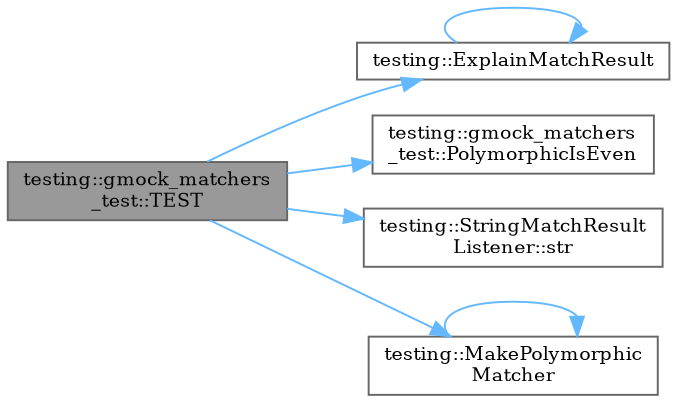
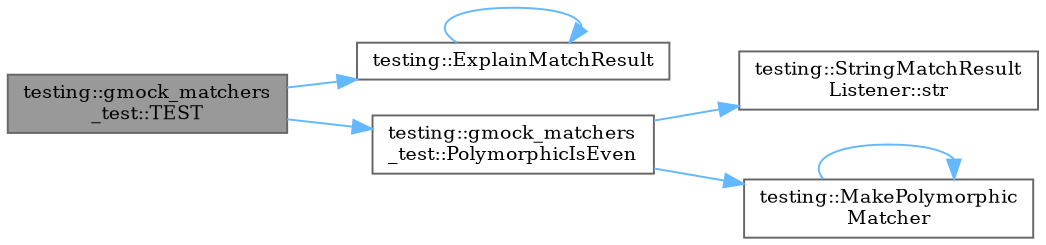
  digraph {
    fontname="DejaVu Serif"
    rankdir=LR
    node [color=grey40 fillcolor=white fontname="DejaVu Serif" fontsize=10 shape=box style=filled]
    edge [color=steelblue1 fontname="DejaVu Serif" fontsize=10 labelfontname=Helvetica labelfontsize=10 style=solid]
    n1 [color=gray40 fillcolor=grey60 fontcolor=black height=0.2 label="testing::gmock_matchers\l_test::TEST" width=0.4]
    n2 [height=0.2 label="testing::ExplainMatchResult" width=0.4]
    n3 [height=0.2 label="testing::gmock_matchers\l_test::PolymorphicIsEven" width=0.4]
    n4 [height=0.2 label="testing::StringMatchResult\lListener::str" width=0.4]
    n5 [height=0.2 label="testing::MakePolymorphic\lMatcher" width=0.4]
    n1 -> n2
    n1 -> n3
-   n1 -> n4
+   n3 -> n4
    n2 -> n2
-   n1 -> n5
+   n3 -> n5
    n5 -> n5
  }
